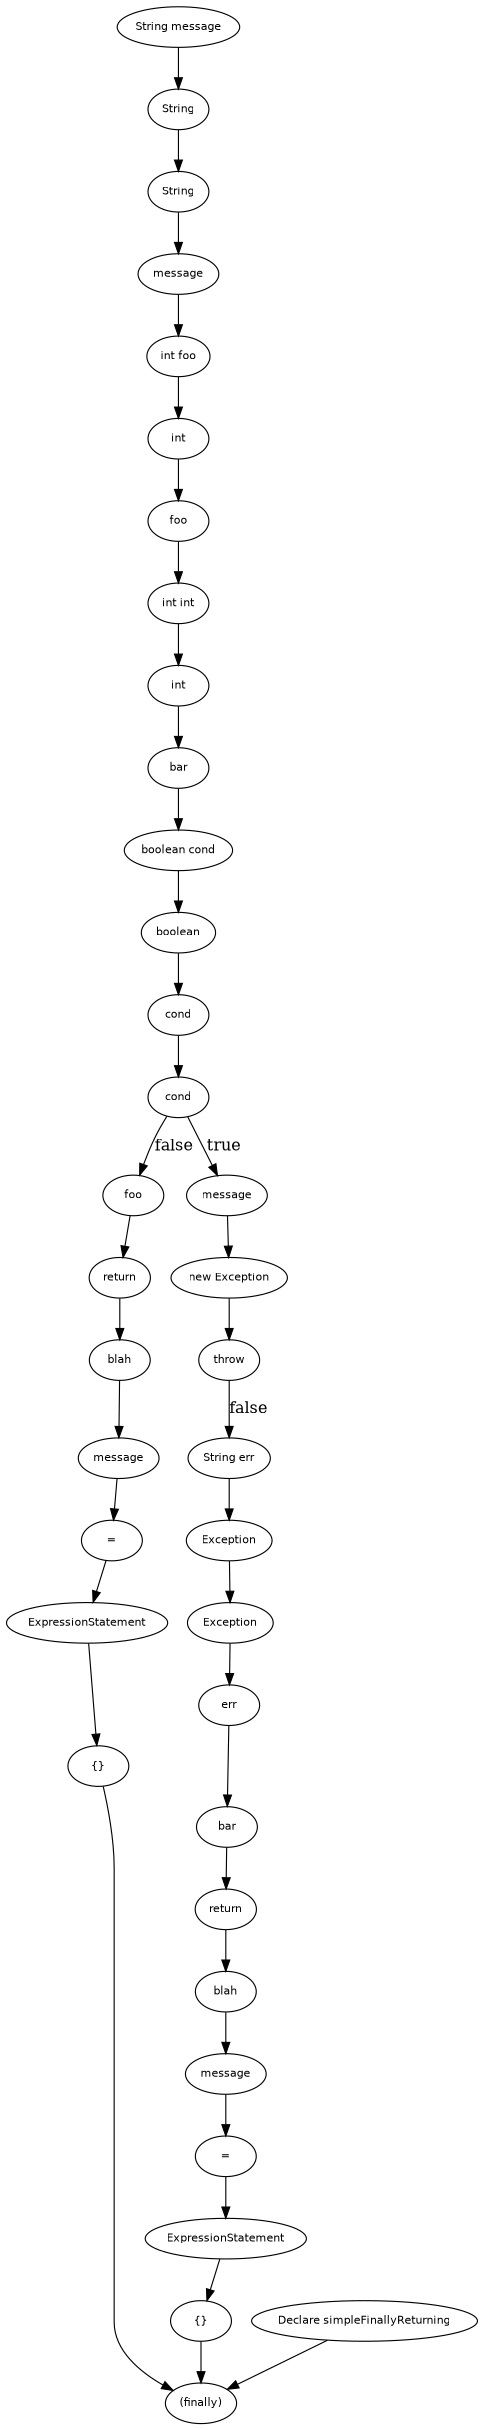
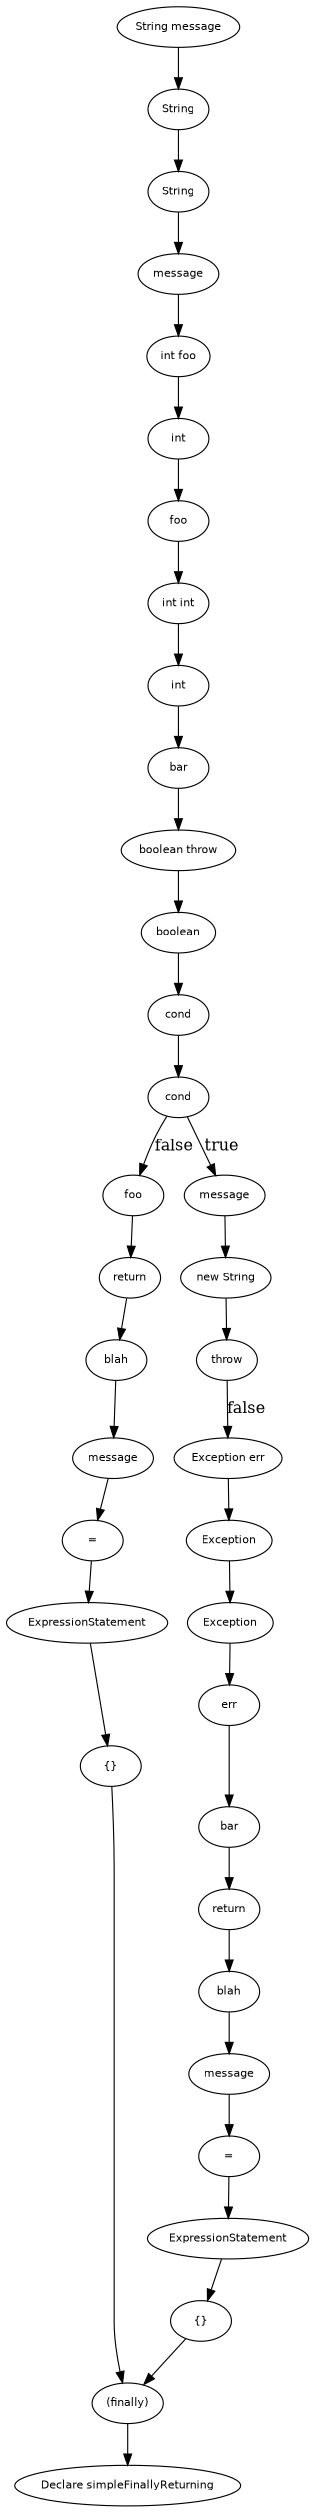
  digraph {
    node [fontname=Helvetica fontsize=10]
    n1 [label=blah]
    n2 [label=message]
    n3 [label="="]
    n4 [label=bar]
    n5 [label=return]
    n6 [label=err]
    n7 [label=Exception]
    n8 [label=Exception]
-   n9 [label="String err"]
+   n9 [label="Exception err"]
    n10 [label="int int"]
    n11 [label=int]
    n12 [label=bar]
    n13 [label=foo]
    n14 [label=int]
    n15 [label="{}"]
    n16 [label="(finally)"]
    n17 [label="Declare simpleFinallyReturning"]
    n18 [label="int foo"]
    n19 [label=ExpressionStatement]
    n20 [label=message]
    n21 [label=String]
    n22 [label=String]
    n23 [label="="]
    n24 [label=cond]
    n25 [label=cond]
    n26 [label=foo]
    n27 [label=message]
    n28 [label=message]
    n29 [label="String message"]
    n30 [label=boolean]
    n31 [label=blah]
-   n32 [label="boolean cond"]
+   n32 [label="boolean throw"]
    n33 [label=return]
-   n34 [label="new Exception"]
+   n34 [label="new String"]
    n35 [label=throw]
    n36 [label="{}"]
    n37 [label=ExpressionStatement]
    n1 -> n2
    n2 -> n3
    n3 -> n37
    n4 -> n5
    n5 -> n1
    n6 -> n4
    n7 -> n8
    n8 -> n6
    n9 -> n7
    n10 -> n11
    n11 -> n12
    n12 -> n32
    n13 -> n10
    n14 -> n13
    n15 -> n16
-   n17 -> n16
+   n16 -> n17
    n18 -> n14
    n19 -> n15
    n20 -> n18
    n21 -> n22
    n22 -> n20
    n23 -> n19
    n24 -> n25
    n25 -> n26 [label=false]
    n25 -> n27 [label=true]
    n26 -> n33
    n27 -> n34
    n28 -> n23
    n29 -> n21
    n30 -> n24
    n31 -> n28
    n32 -> n30
    n33 -> n31
    n34 -> n35
    n35 -> n9 [label=false]
    n36 -> n16
    n37 -> n36
  }
